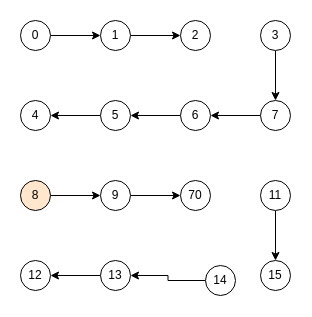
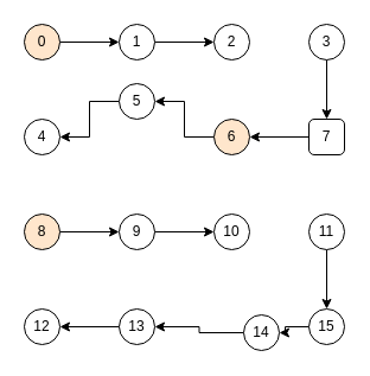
  <mxCell id="0" />
  <mxCell id="1" parent="0" />
  <mxCell id="2" style="edgeStyle=orthogonalEdgeStyle;rounded=0;orthogonalLoop=1;jettySize=auto;html=1;exitX=1;exitY=0.5;exitDx=0;exitDy=0;" edge="1" parent="1" source="3" target="9"><mxGeometry relative="1" as="geometry" /></mxCell>
- <mxCell id="3" value="0" style="ellipse;whiteSpace=wrap;html=1;aspect=fixed;" vertex="1" parent="1"><mxGeometry x="20" y="20" width="30" height="30" as="geometry" /></mxCell>
+ <mxCell id="3" value="0" style="ellipse;whiteSpace=wrap;html=1;aspect=fixed;fillColor=#ffe6cc;" vertex="1" parent="1"><mxGeometry x="20" y="20" width="30" height="30" as="geometry" /></mxCell>
  <mxCell id="4" value="4" style="ellipse;whiteSpace=wrap;html=1;aspect=fixed;" vertex="1" parent="1"><mxGeometry x="20" y="100" width="30" height="30" as="geometry" /></mxCell>
  <mxCell id="5" style="edgeStyle=orthogonalEdgeStyle;rounded=0;orthogonalLoop=1;jettySize=auto;html=1;exitX=0;exitY=0.5;exitDx=0;exitDy=0;entryX=1;entryY=0.5;entryDx=0;entryDy=0;" edge="1" parent="1" source="6" target="11"><mxGeometry relative="1" as="geometry" /></mxCell>
- <mxCell id="6" value="6" style="ellipse;whiteSpace=wrap;html=1;aspect=fixed;" vertex="1" parent="1"><mxGeometry x="180" y="100" width="30" height="30" as="geometry" /></mxCell>
+ <mxCell id="6" value="6" style="ellipse;whiteSpace=wrap;html=1;aspect=fixed;fillColor=#ffe6cc;" vertex="1" parent="1"><mxGeometry x="180" y="100" width="30" height="30" as="geometry" /></mxCell>
  <mxCell id="7" value="2" style="ellipse;whiteSpace=wrap;html=1;aspect=fixed;" vertex="1" parent="1"><mxGeometry x="180" y="20" width="30" height="30" as="geometry" /></mxCell>
  <mxCell id="8" style="edgeStyle=orthogonalEdgeStyle;rounded=0;orthogonalLoop=1;jettySize=auto;html=1;exitX=1;exitY=0.5;exitDx=0;exitDy=0;" edge="1" parent="1" source="9" target="7"><mxGeometry relative="1" as="geometry" /></mxCell>
  <mxCell id="9" value="1" style="ellipse;whiteSpace=wrap;html=1;aspect=fixed;" vertex="1" parent="1"><mxGeometry x="100" y="20" width="30" height="30" as="geometry" /></mxCell>
  <mxCell id="10" style="edgeStyle=orthogonalEdgeStyle;rounded=0;orthogonalLoop=1;jettySize=auto;html=1;exitX=0;exitY=0.5;exitDx=0;exitDy=0;entryX=1;entryY=0.5;entryDx=0;entryDy=0;" edge="1" parent="1" source="11" target="4"><mxGeometry relative="1" as="geometry" /></mxCell>
- <mxCell id="11" value="5" style="ellipse;whiteSpace=wrap;html=1;aspect=fixed;" vertex="1" parent="1"><mxGeometry x="100" y="100" width="30" height="30" as="geometry" /></mxCell>
+ <mxCell id="11" value="5" style="ellipse;whiteSpace=wrap;html=1;aspect=fixed;" vertex="1" parent="1"><mxGeometry x="100" y="70" width="30" height="30" as="geometry" /></mxCell>
  <mxCell id="12" style="edgeStyle=orthogonalEdgeStyle;rounded=0;orthogonalLoop=1;jettySize=auto;html=1;exitX=0;exitY=0.5;exitDx=0;exitDy=0;entryX=1;entryY=0.5;entryDx=0;entryDy=0;" edge="1" parent="1" source="13" target="6"><mxGeometry relative="1" as="geometry" /></mxCell>
- <mxCell id="13" value="7" style="ellipse;whiteSpace=wrap;html=1;aspect=fixed;" vertex="1" parent="1"><mxGeometry x="260" y="100" width="30" height="30" as="geometry" /></mxCell>
+ <mxCell id="13" value="7" style="whiteSpace=wrap;html=1;aspect=fixed;rounded=1;" vertex="1" parent="1"><mxGeometry x="260" y="100" width="30" height="30" as="geometry" /></mxCell>
  <mxCell id="14" style="edgeStyle=orthogonalEdgeStyle;rounded=0;orthogonalLoop=1;jettySize=auto;html=1;exitX=0.5;exitY=1;exitDx=0;exitDy=0;entryX=0.5;entryY=0;entryDx=0;entryDy=0;" edge="1" parent="1" source="15" target="13"><mxGeometry relative="1" as="geometry" /></mxCell>
  <mxCell id="15" value="3" style="ellipse;whiteSpace=wrap;html=1;aspect=fixed;" vertex="1" parent="1"><mxGeometry x="260" y="20" width="30" height="30" as="geometry" /></mxCell>
  <mxCell id="16" style="edgeStyle=orthogonalEdgeStyle;rounded=0;orthogonalLoop=1;jettySize=auto;html=1;exitX=1;exitY=0.5;exitDx=0;exitDy=0;entryX=0;entryY=0.5;entryDx=0;entryDy=0;" edge="1" parent="1" source="17" target="29"><mxGeometry relative="1" as="geometry" /></mxCell>
  <mxCell id="17" value="8" style="ellipse;whiteSpace=wrap;html=1;aspect=fixed;fillColor=#ffe6cc;" vertex="1" parent="1"><mxGeometry x="20" y="180" width="30" height="30" as="geometry" /></mxCell>
  <mxCell id="18" value="12" style="ellipse;whiteSpace=wrap;html=1;aspect=fixed;" vertex="1" parent="1"><mxGeometry x="20" y="260" width="30" height="30" as="geometry" /></mxCell>
  <mxCell id="19" value="" style="edgeStyle=orthogonalEdgeStyle;rounded=0;orthogonalLoop=1;jettySize=auto;html=1;" edge="1" parent="1" source="20" target="27"><mxGeometry relative="1" as="geometry" /></mxCell>
  <mxCell id="20" value="14" style="ellipse;whiteSpace=wrap;html=1;aspect=fixed;" vertex="1" parent="1"><mxGeometry x="205" y="265" width="30" height="30" as="geometry" /></mxCell>
- <mxCell id="21" value="70" style="ellipse;whiteSpace=wrap;html=1;aspect=fixed;" vertex="1" parent="1"><mxGeometry x="180" y="180" width="30" height="30" as="geometry" /></mxCell>
+ <mxCell id="21" value="10" style="ellipse;whiteSpace=wrap;html=1;aspect=fixed;" vertex="1" parent="1"><mxGeometry x="180" y="180" width="30" height="30" as="geometry" /></mxCell>
  <mxCell id="22" value="" style="edgeStyle=orthogonalEdgeStyle;rounded=0;orthogonalLoop=1;jettySize=auto;html=1;" edge="1" parent="1" source="23" target="25"><mxGeometry relative="1" as="geometry" /></mxCell>
  <mxCell id="23" value="11" style="ellipse;whiteSpace=wrap;html=1;aspect=fixed;" vertex="1" parent="1"><mxGeometry x="260" y="180" width="30" height="30" as="geometry" /></mxCell>
+ <mxCell id="24" value="" style="edgeStyle=orthogonalEdgeStyle;rounded=0;orthogonalLoop=1;jettySize=auto;html=1;" edge="1" parent="1" source="25" target="20"><mxGeometry relative="1" as="geometry" /></mxCell>
  <mxCell id="25" value="15" style="ellipse;whiteSpace=wrap;html=1;aspect=fixed;" vertex="1" parent="1"><mxGeometry x="260" y="260" width="30" height="30" as="geometry" /></mxCell>
  <mxCell id="26" value="" style="edgeStyle=orthogonalEdgeStyle;rounded=0;orthogonalLoop=1;jettySize=auto;html=1;" edge="1" parent="1" source="27" target="18"><mxGeometry relative="1" as="geometry" /></mxCell>
  <mxCell id="27" value="13" style="ellipse;whiteSpace=wrap;html=1;aspect=fixed;" vertex="1" parent="1"><mxGeometry x="100" y="260" width="30" height="30" as="geometry" /></mxCell>
  <mxCell id="28" style="edgeStyle=orthogonalEdgeStyle;rounded=0;orthogonalLoop=1;jettySize=auto;html=1;exitX=1;exitY=0.5;exitDx=0;exitDy=0;entryX=0;entryY=0.5;entryDx=0;entryDy=0;" edge="1" parent="1" source="29" target="21"><mxGeometry relative="1" as="geometry" /></mxCell>
  <mxCell id="29" value="9" style="ellipse;whiteSpace=wrap;html=1;aspect=fixed;" vertex="1" parent="1"><mxGeometry x="100" y="180" width="30" height="30" as="geometry" /></mxCell>
